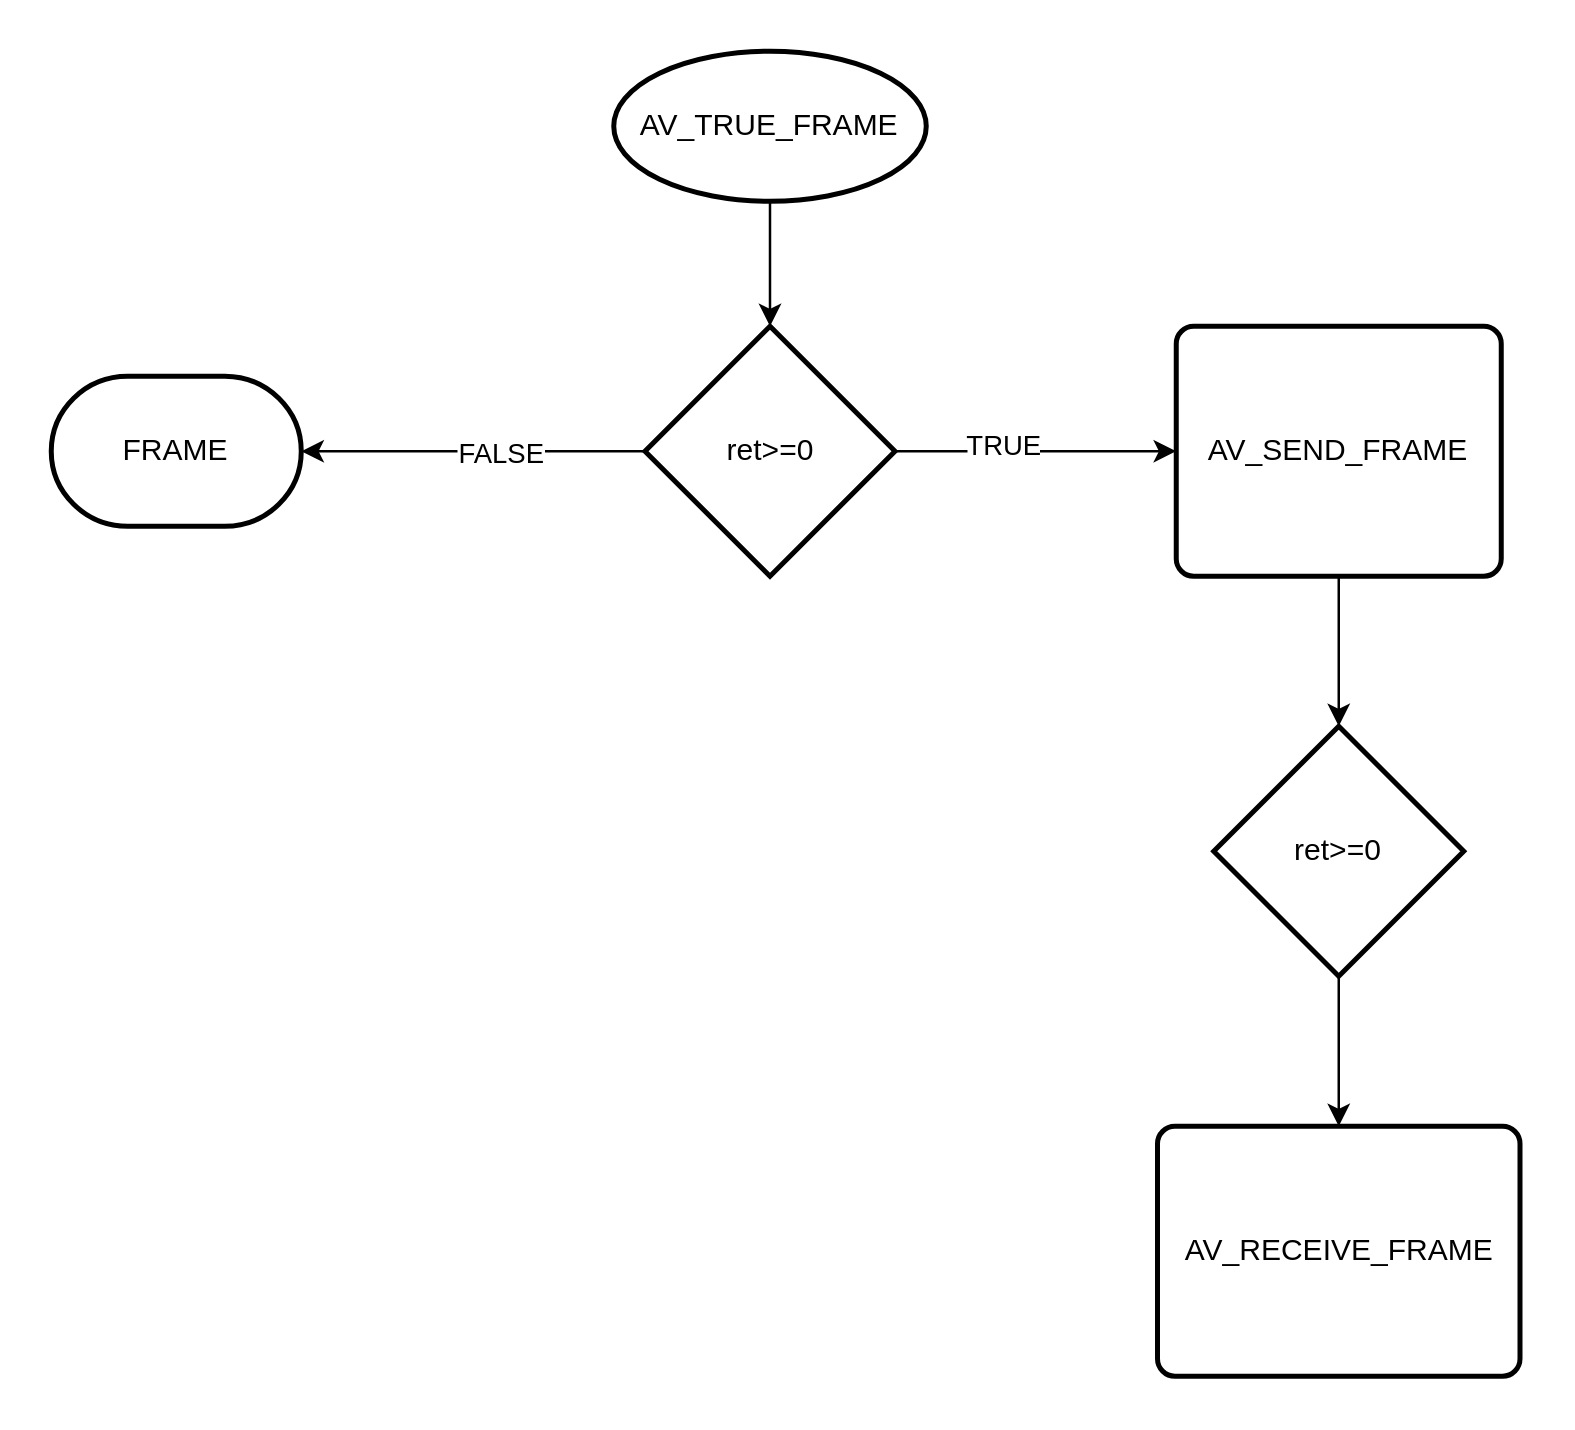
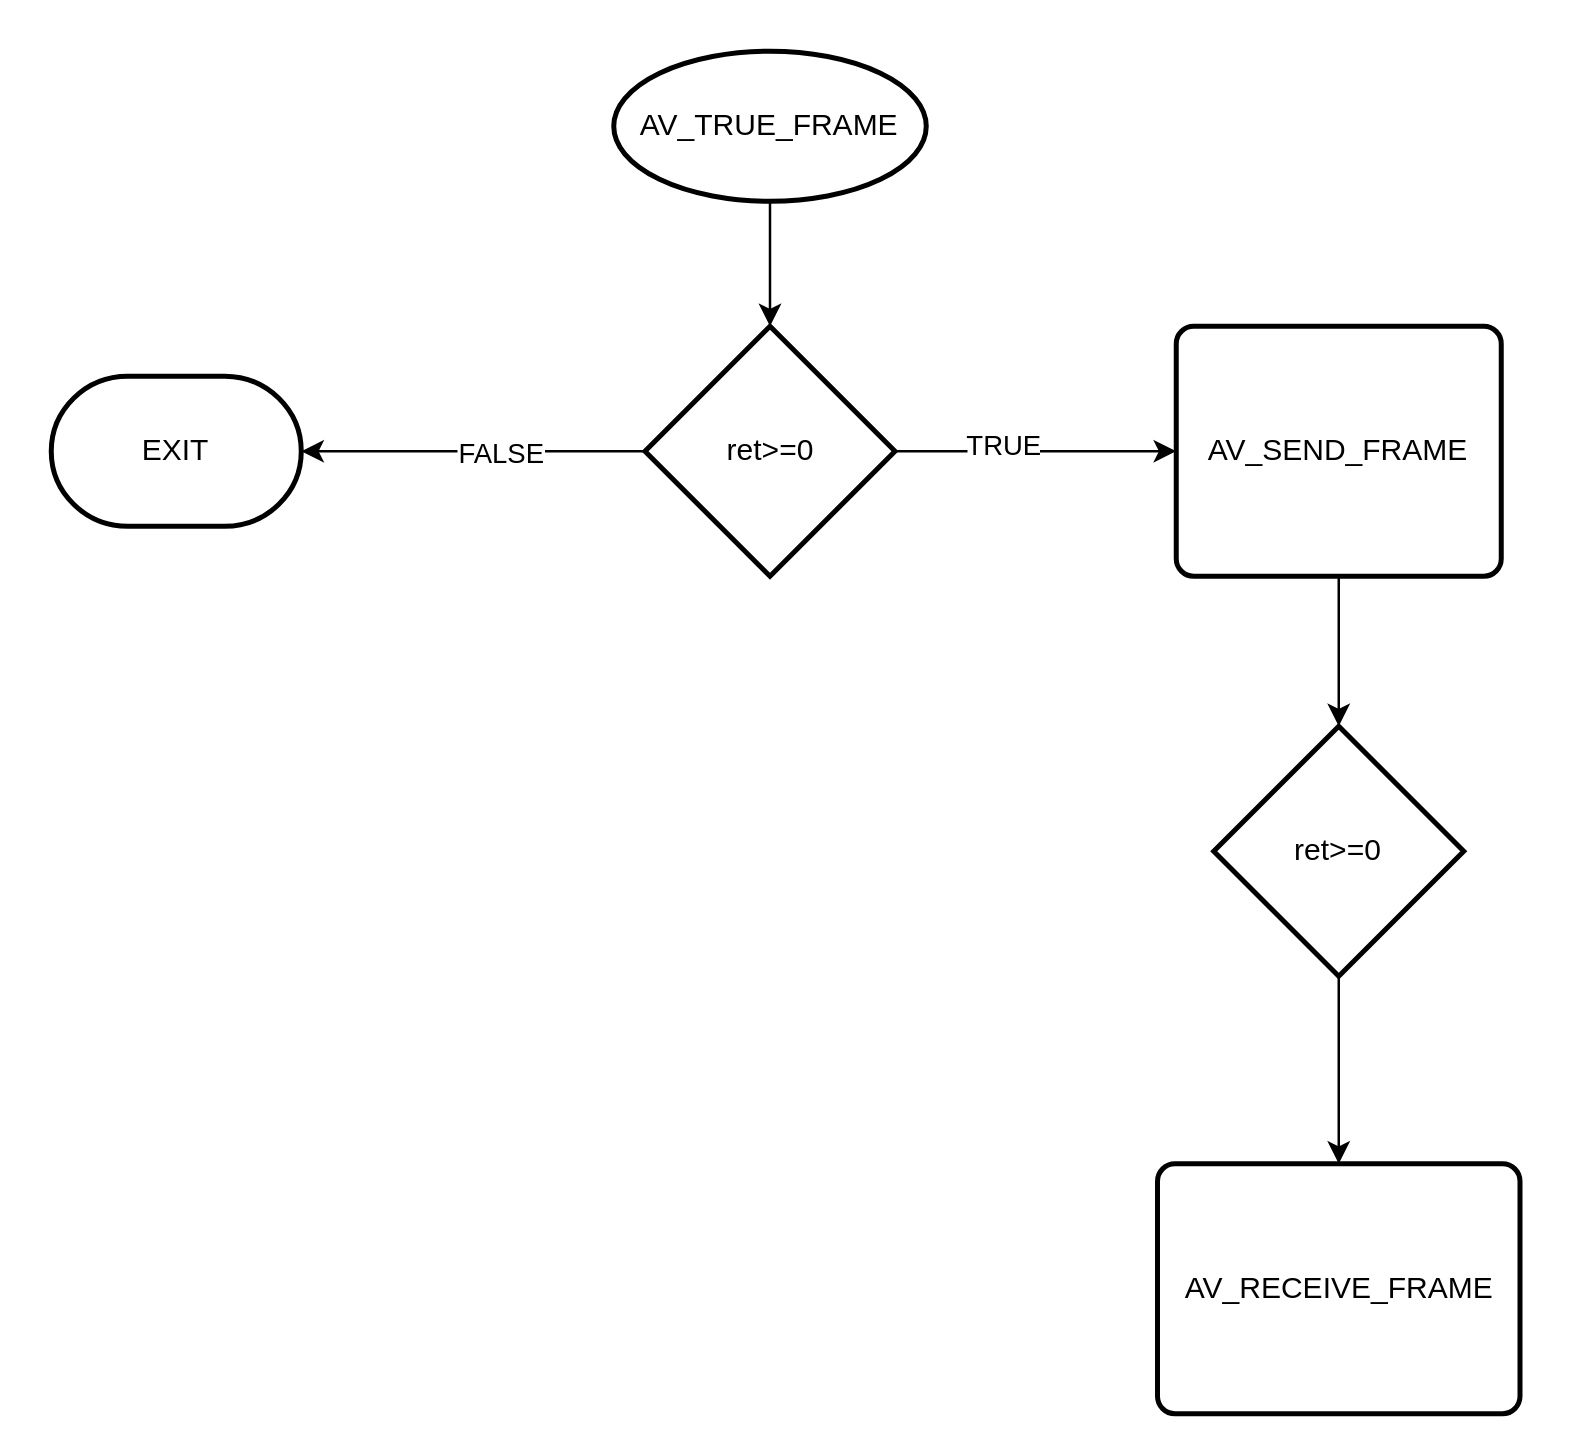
  <mxCell id="0" />
  <mxCell id="1" parent="0" />
  <mxCell id="2" style="edgeStyle=orthogonalEdgeStyle;rounded=0;orthogonalLoop=1;jettySize=auto;html=1;entryX=0.5;entryY=0;entryDx=0;entryDy=0;entryPerimeter=0;" edge="1" parent="1" source="3" target="8"><mxGeometry relative="1" as="geometry" /></mxCell>
  <mxCell id="3" value="AV_TRUE_FRAME" style="strokeWidth=2;html=1;shape=mxgraph.flowchart.start_1;whiteSpace=wrap;" vertex="1" parent="1"><mxGeometry x="245" y="20" width="125" height="60" as="geometry" /></mxCell>
  <mxCell id="4" style="edgeStyle=orthogonalEdgeStyle;rounded=0;orthogonalLoop=1;jettySize=auto;html=1;entryX=0;entryY=0.5;entryDx=0;entryDy=0;" edge="1" parent="1" source="8" target="10"><mxGeometry relative="1" as="geometry" /></mxCell>
  <mxCell id="5" value="TRUE" style="edgeLabel;html=1;align=center;verticalAlign=middle;resizable=0;points=[];" vertex="1" connectable="0" parent="4"><mxGeometry x="-0.244" y="3" relative="1" as="geometry"><mxPoint as="offset" /></mxGeometry></mxCell>
  <mxCell id="6" style="edgeStyle=orthogonalEdgeStyle;rounded=0;orthogonalLoop=1;jettySize=auto;html=1;" edge="1" parent="1" source="8" target="11"><mxGeometry relative="1" as="geometry" /></mxCell>
  <mxCell id="7" value="FALSE" style="edgeLabel;html=1;align=center;verticalAlign=middle;resizable=0;points=[];" vertex="1" connectable="0" parent="6"><mxGeometry x="-0.135" relative="1" as="geometry"><mxPoint x="1" as="offset" /></mxGeometry></mxCell>
  <mxCell id="8" value="ret&amp;gt;=0" style="strokeWidth=2;html=1;shape=mxgraph.flowchart.decision;whiteSpace=wrap;" vertex="1" parent="1"><mxGeometry x="257.5" y="130" width="100" height="100" as="geometry" /></mxCell>
  <mxCell id="9" style="edgeStyle=orthogonalEdgeStyle;rounded=0;orthogonalLoop=1;jettySize=auto;html=1;entryX=0.5;entryY=0;entryDx=0;entryDy=0;entryPerimeter=0;" edge="1" parent="1" source="10" target="13"><mxGeometry relative="1" as="geometry" /></mxCell>
  <mxCell id="10" value="AV_SEND_FRAME" style="rounded=1;whiteSpace=wrap;html=1;absoluteArcSize=1;arcSize=14;strokeWidth=2;" vertex="1" parent="1"><mxGeometry x="470" y="130" width="130" height="100" as="geometry" /></mxCell>
- <mxCell id="11" value="FRAME" style="strokeWidth=2;html=1;shape=mxgraph.flowchart.terminator;whiteSpace=wrap;" vertex="1" parent="1"><mxGeometry x="20" y="150" width="100" height="60" as="geometry" /></mxCell>
+ <mxCell id="11" value="EXIT" style="strokeWidth=2;html=1;shape=mxgraph.flowchart.terminator;whiteSpace=wrap;" vertex="1" parent="1"><mxGeometry x="20" y="150" width="100" height="60" as="geometry" /></mxCell>
  <mxCell id="12" style="edgeStyle=orthogonalEdgeStyle;rounded=0;orthogonalLoop=1;jettySize=auto;html=1;entryX=0.5;entryY=0;entryDx=0;entryDy=0;" edge="1" parent="1" source="13" target="14"><mxGeometry relative="1" as="geometry" /></mxCell>
  <mxCell id="13" value="ret&amp;gt;=0" style="strokeWidth=2;html=1;shape=mxgraph.flowchart.decision;whiteSpace=wrap;" vertex="1" parent="1"><mxGeometry x="485" y="290" width="100" height="100" as="geometry" /></mxCell>
- <mxCell id="14" value="AV_RECEIVE_FRAME" style="rounded=1;whiteSpace=wrap;html=1;absoluteArcSize=1;arcSize=14;strokeWidth=2;" vertex="1" parent="1"><mxGeometry x="462.5" y="450" width="145" height="100" as="geometry" /></mxCell>
+ <mxCell id="14" value="AV_RECEIVE_FRAME" style="rounded=1;whiteSpace=wrap;html=1;absoluteArcSize=1;arcSize=14;strokeWidth=2;" vertex="1" parent="1"><mxGeometry x="462.5" y="465" width="145" height="100" as="geometry" /></mxCell>
